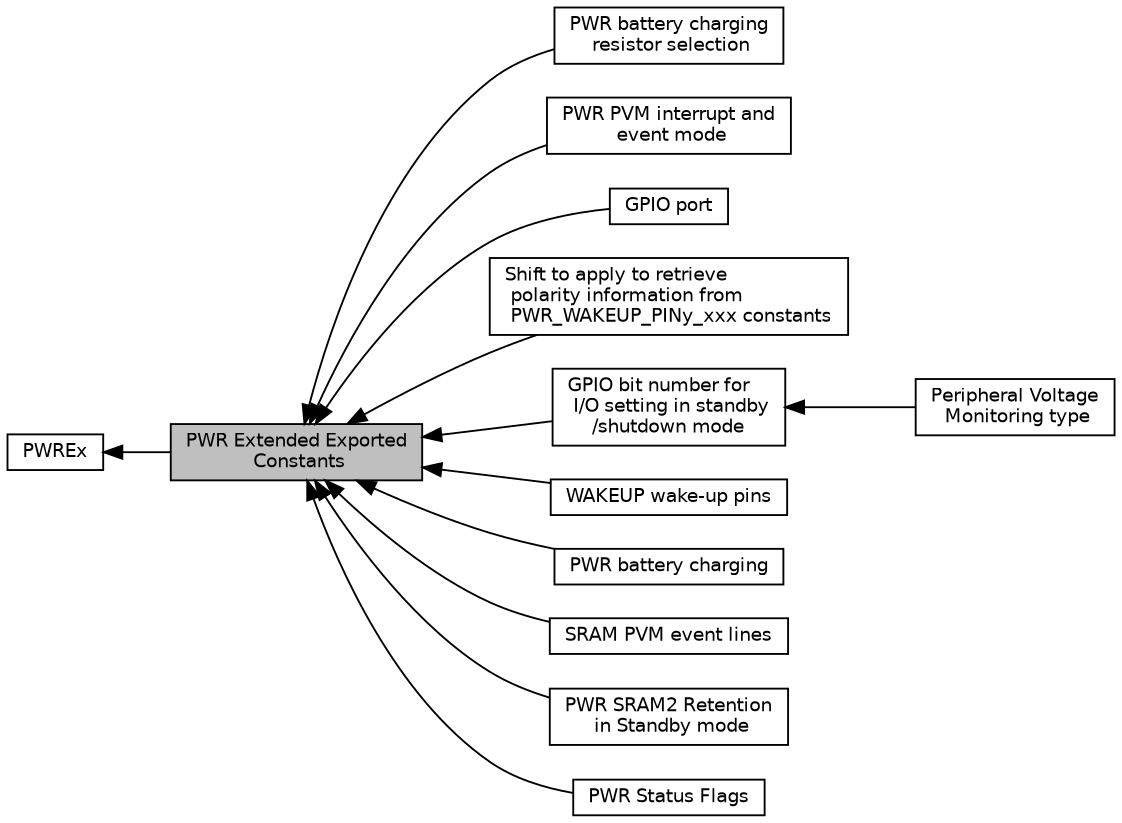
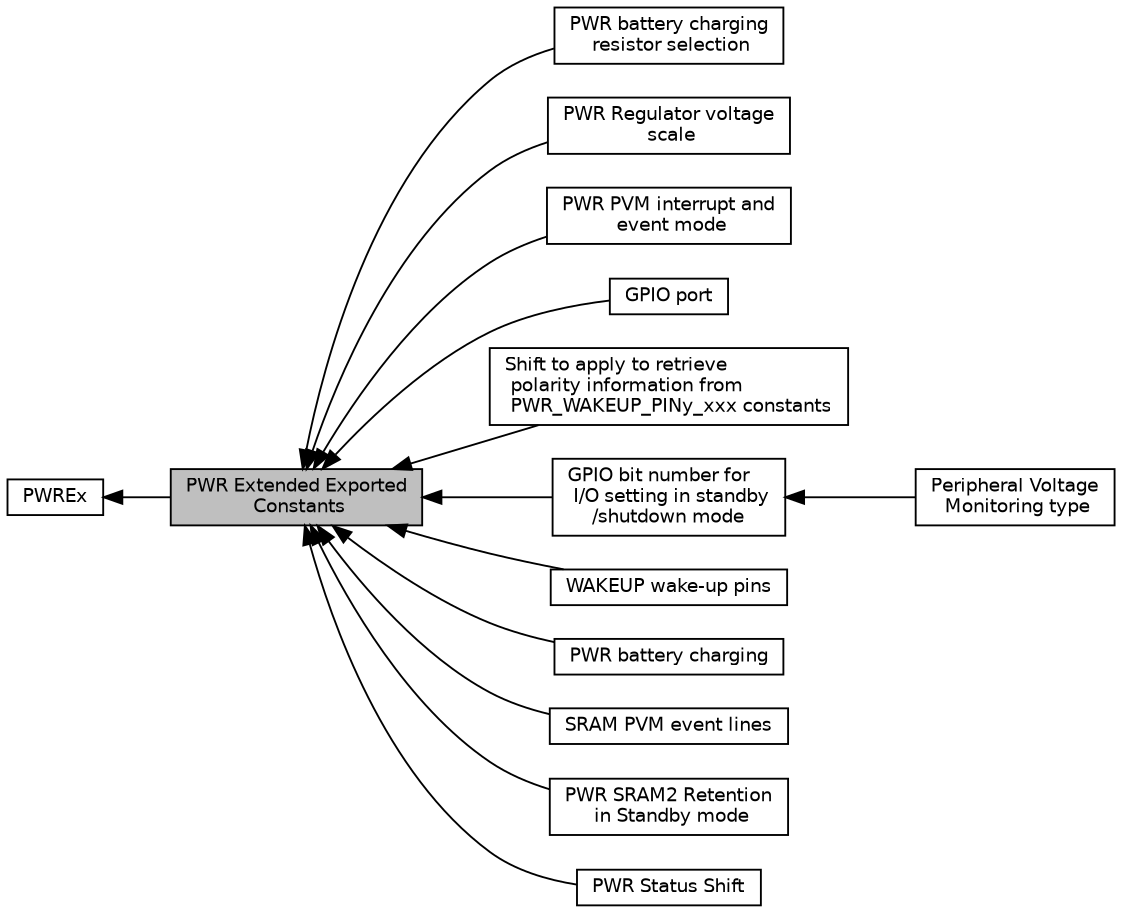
  digraph {
    rankdir=LR
    node [color=black fillcolor=white fontname=Helvetica fontsize=10 shape=box style=filled]
    edge [dir=back fontname=Helvetica fontsize=10 labelfontname=Helvetica labelfontsize=10 shape=plaintext style=solid]
    n1 [height=0.2 label="PWR battery charging\l resistor selection" width=0.4]
+   n2 [height=0.2 label="PWR Regulator voltage\l scale" width=0.4]
    n3 [height=0.2 label=PWREx width=0.4]
    n4 [fillcolor=grey75 fontcolor=black height=0.2 label="PWR Extended Exported\l Constants" width=0.4]
    n5 [height=0.2 label="PWR PVM interrupt and\l event mode" width=0.4]
    n6 [height=0.2 label="GPIO port" width=0.4]
    n7 [height=0.2 label="Shift to apply to retrieve\l polarity information from\l PWR_WAKEUP_PINy_xxx constants" width=0.4]
    n8 [height=0.2 label="GPIO bit number for\l I/O setting in standby\l/shutdown mode" width=0.4]
    n9 [height=0.2 label="WAKEUP wake-up pins" width=0.4]
    n10 [height=0.2 label="PWR battery charging" width=0.4]
    n11 [height=0.2 label="SRAM PVM event lines" width=0.4]
    n12 [height=0.2 label="PWR SRAM2 Retention\l in Standby mode" width=0.4]
-   n13 [height=0.2 label="PWR Status Flags" width=0.4]
+   n13 [height=0.2 label="PWR Status Shift" width=0.4]
    n14 [height=0.2 label="Peripheral Voltage\l Monitoring type" width=0.4]
    n3 -> n4
    n4 -> n1
+   n4 -> n2
    n4 -> n5
    n4 -> n6
    n4 -> n7
    n4 -> n8
    n4 -> n9
    n4 -> n10
    n4 -> n11
    n4 -> n12
    n4 -> n13
    n8 -> n14
  }
